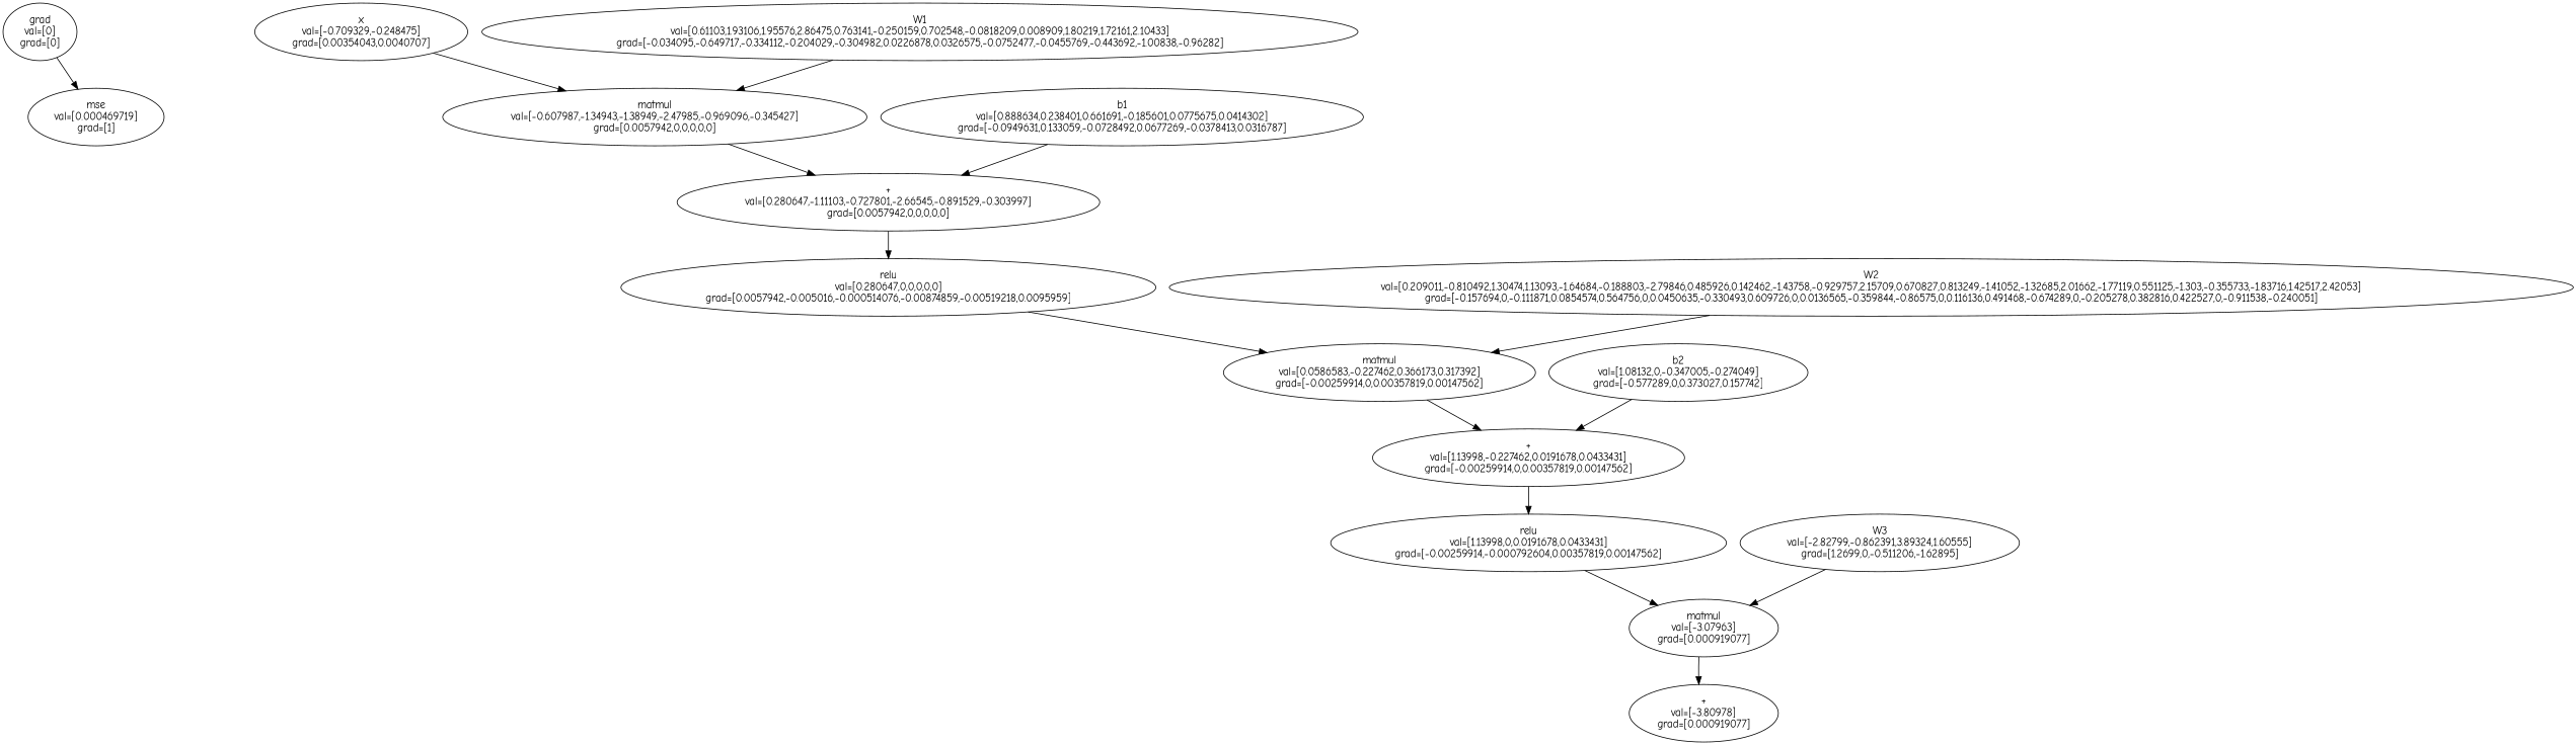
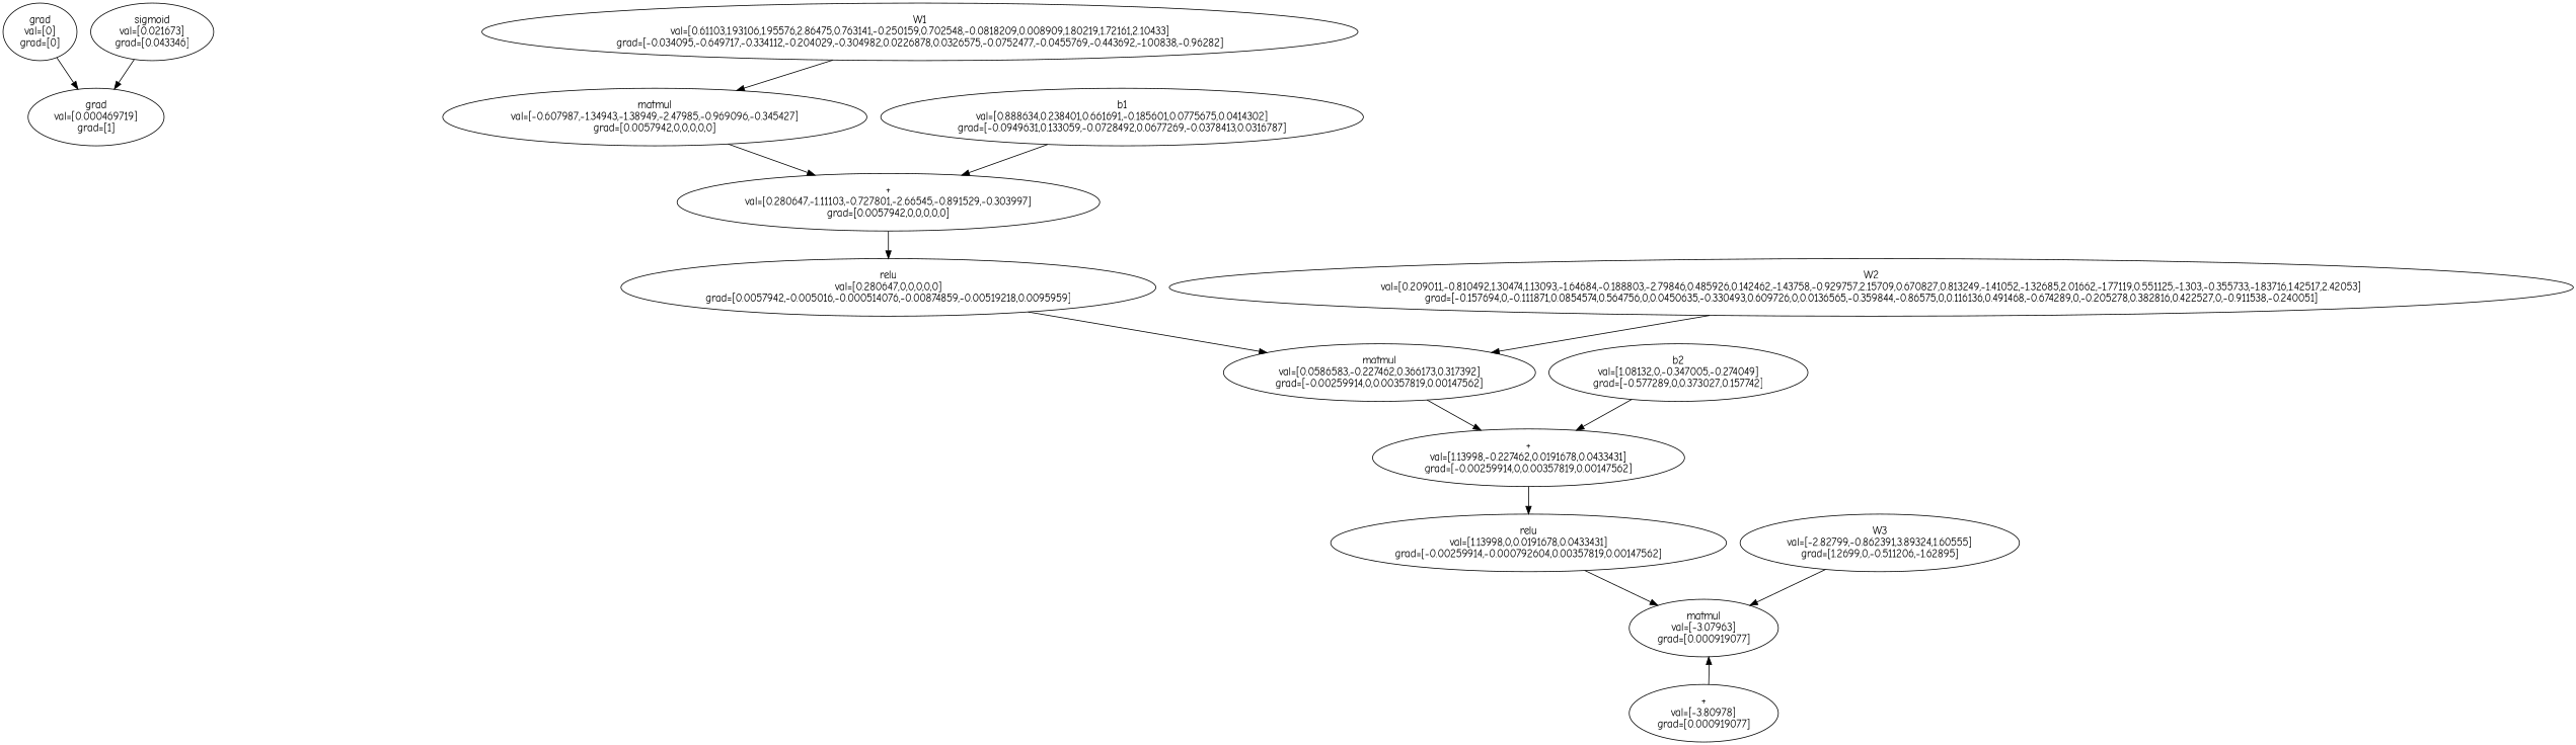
  digraph {
    fontname="Comic Neue"
    node [fontname="Comic Neue"]
    edge [fontname="Comic Neue"]
    n1 [label="grad\nval=[0]\ngrad=[0]"]
-   n2 [label="mse\nval=[0.000469719]\ngrad=[1]"]
-   n3 [label="x\nval=[-0.709329,-0.248475]\ngrad=[0.00354043,0.0040707]"]
+   n2 [label="grad\nval=[0.000469719]\ngrad=[1]"]
    n4 [label="matmul\nval=[-0.607987,-1.34943,-1.38949,-2.47985,-0.969096,-0.345427]\ngrad=[0.0057942,0,0,0,0,0]"]
    n5 [label="+\nval=[0.280647,-1.11103,-0.727801,-2.66545,-0.891529,-0.303997]\ngrad=[0.0057942,0,0,0,0,0]"]
    n6 [label="W1\nval=[0.61103,1.93106,1.95576,2.86475,0.763141,-0.250159,0.702548,-0.0818209,0.008909,1.80219,1.72161,2.10433]\ngrad=[-0.034095,-0.649717,-0.334112,-0.204029,-0.304982,0.0226878,0.0326575,-0.0752477,-0.0455769,-0.443692,-1.00838,-0.96282]"]
    n7 [label="relu\nval=[0.280647,0,0,0,0,0]\ngrad=[0.0057942,-0.005016,-0.000514076,-0.00874859,-0.00519218,0.0095959]"]
    n8 [label="b1\nval=[0.888634,0.238401,0.661691,-0.185601,0.0775675,0.0414302]\ngrad=[-0.0949631,0.133059,-0.0728492,0.0677269,-0.0378413,0.0316787]"]
    n9 [label="matmul\nval=[0.0586583,-0.227462,0.366173,0.317392]\ngrad=[-0.00259914,0,0.00357819,0.00147562]"]
    n10 [label="+\nval=[1.13998,-0.227462,0.0191678,0.0433431]\ngrad=[-0.00259914,0,0.00357819,0.00147562]"]
    n11 [label="W2\nval=[0.209011,-0.810492,1.30474,1.13093,-1.64684,-0.188803,-2.79846,0.485926,0.142462,-1.43758,-0.929757,2.15709,0.670827,0.813249,-1.41052,-1.32685,2.01662,-1.77119,0.551125,-1.303,-0.355733,-1.83716,1.42517,2.42053]\ngrad=[-0.157694,0,-0.111871,0.0854574,0.564756,0,0.0450635,-0.330493,0.609726,0,0.0136565,-0.359844,-0.86575,0,0.116136,0.491468,-0.674289,0,-0.205278,0.382816,0.422527,0,-0.911538,-0.240051]"]
    n12 [label="relu\nval=[1.13998,0,0.0191678,0.0433431]\ngrad=[-0.00259914,-0.000792604,0.00357819,0.00147562]"]
    n13 [label="b2\nval=[1.08132,0,-0.347005,-0.274049]\ngrad=[-0.577289,0,0.373027,0.157742]"]
    n14 [label="matmul\nval=[-3.07963]\ngrad=[0.000919077]"]
    n15 [label="+\nval=[-3.80978]\ngrad=[0.000919077]"]
    n16 [label="W3\nval=[-2.82799,-0.862391,3.89324,1.60555]\ngrad=[1.2699,0,-0.511206,-1.62895]"]
+   n17 [label="sigmoid\nval=[0.021673]\ngrad=[0.043346]"]
    n1 -> n2
-   n3 -> n4
    n4 -> n5
    n5 -> n7
    n6 -> n4
    n7 -> n9
    n8 -> n5
    n9 -> n10
    n10 -> n12
    n11 -> n9
    n12 -> n14
    n13 -> n10
-   n14 -> n15
+   n15 -> n14
    n16 -> n14
+   n17 -> n2
  }
